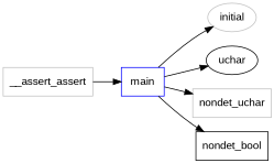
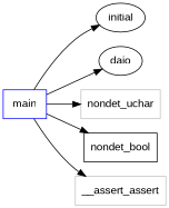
  digraph {
    fontname="Liberation Sans"
    rankdir=LR
    node [fontname="Liberation Sans" shape=box]
    edge [fontname="Liberation Sans"]
    main [color=blue]
-   initial [color=grey shape=""]
-   daio [label=uchar shape=""]
+   initial [shape=""]
+   daio [shape=""]
    nondet_uchar [color=grey]
    nondet_bool [color=black]
    n6 [color=grey label=__assert_assert]
    main -> initial
    main -> daio
    main -> nondet_uchar
    main -> nondet_bool
-   n6 -> main
+   main -> n6
  }
